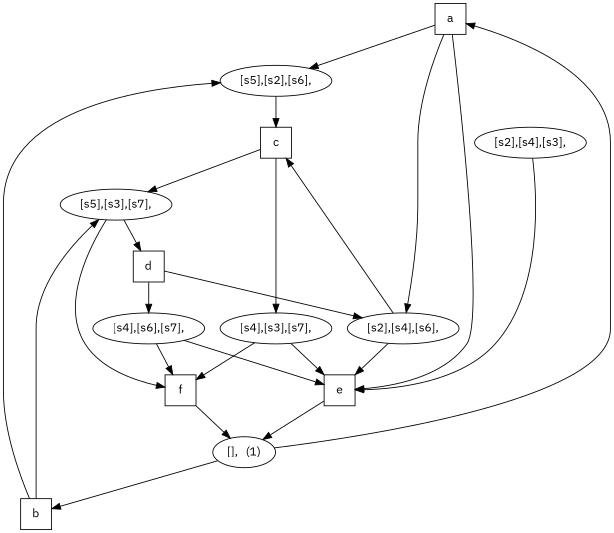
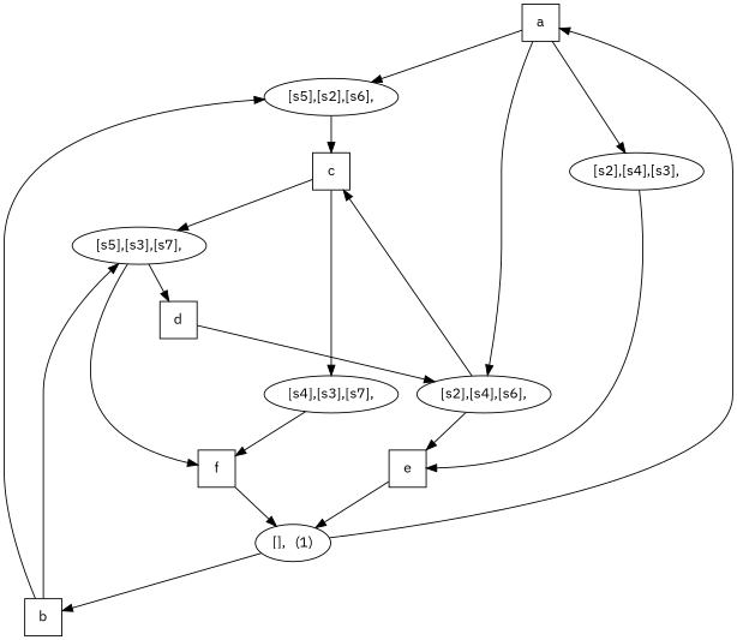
  digraph {
    fontname="IBM Plex Sans"
    node [fontname="IBM Plex Sans"]
    edge [fontname="IBM Plex Sans"]
    n1 [label=a shape=box width=0.5]
    n2 [label="[s5],[s2],[s6]," width=0.5]
    n3 [label="[s2],[s4],[s6]," width=0.5]
    n4 [label="[s2],[s4],[s3]," width=0.5]
    n5 [label=c shape=box width=0.5]
    n6 [label=e shape=box width=0.5]
    n7 [label=b shape=box width=0.5]
    n8 [label="[s5],[s3],[s7]," width=0.5]
    n9 [label=d shape=box width=0.5]
    n10 [label=f shape=box width=0.5]
    n11 [label="[s4],[s3],[s7]," width=0.5]
-   n12 [label="[s4],[s6],[s7]," width=0.5]
    n13 [label="[],   (1)" width=0.5]
    n1 -> n2
    n1 -> n3
-   n1 -> n6
+   n1 -> n4
    n2 -> n5
    n3 -> n5
    n3 -> n6
    n4 -> n6
    n5 -> n8
    n5 -> n11
    n6 -> n13
    n7 -> n2
    n7 -> n8
    n8 -> n9
    n8 -> n10
    n9 -> n3
-   n9 -> n12
    n10 -> n13
-   n11 -> n6
    n11 -> n10
-   n12 -> n6
-   n12 -> n10
    n13 -> n1
    n13 -> n7
  }
